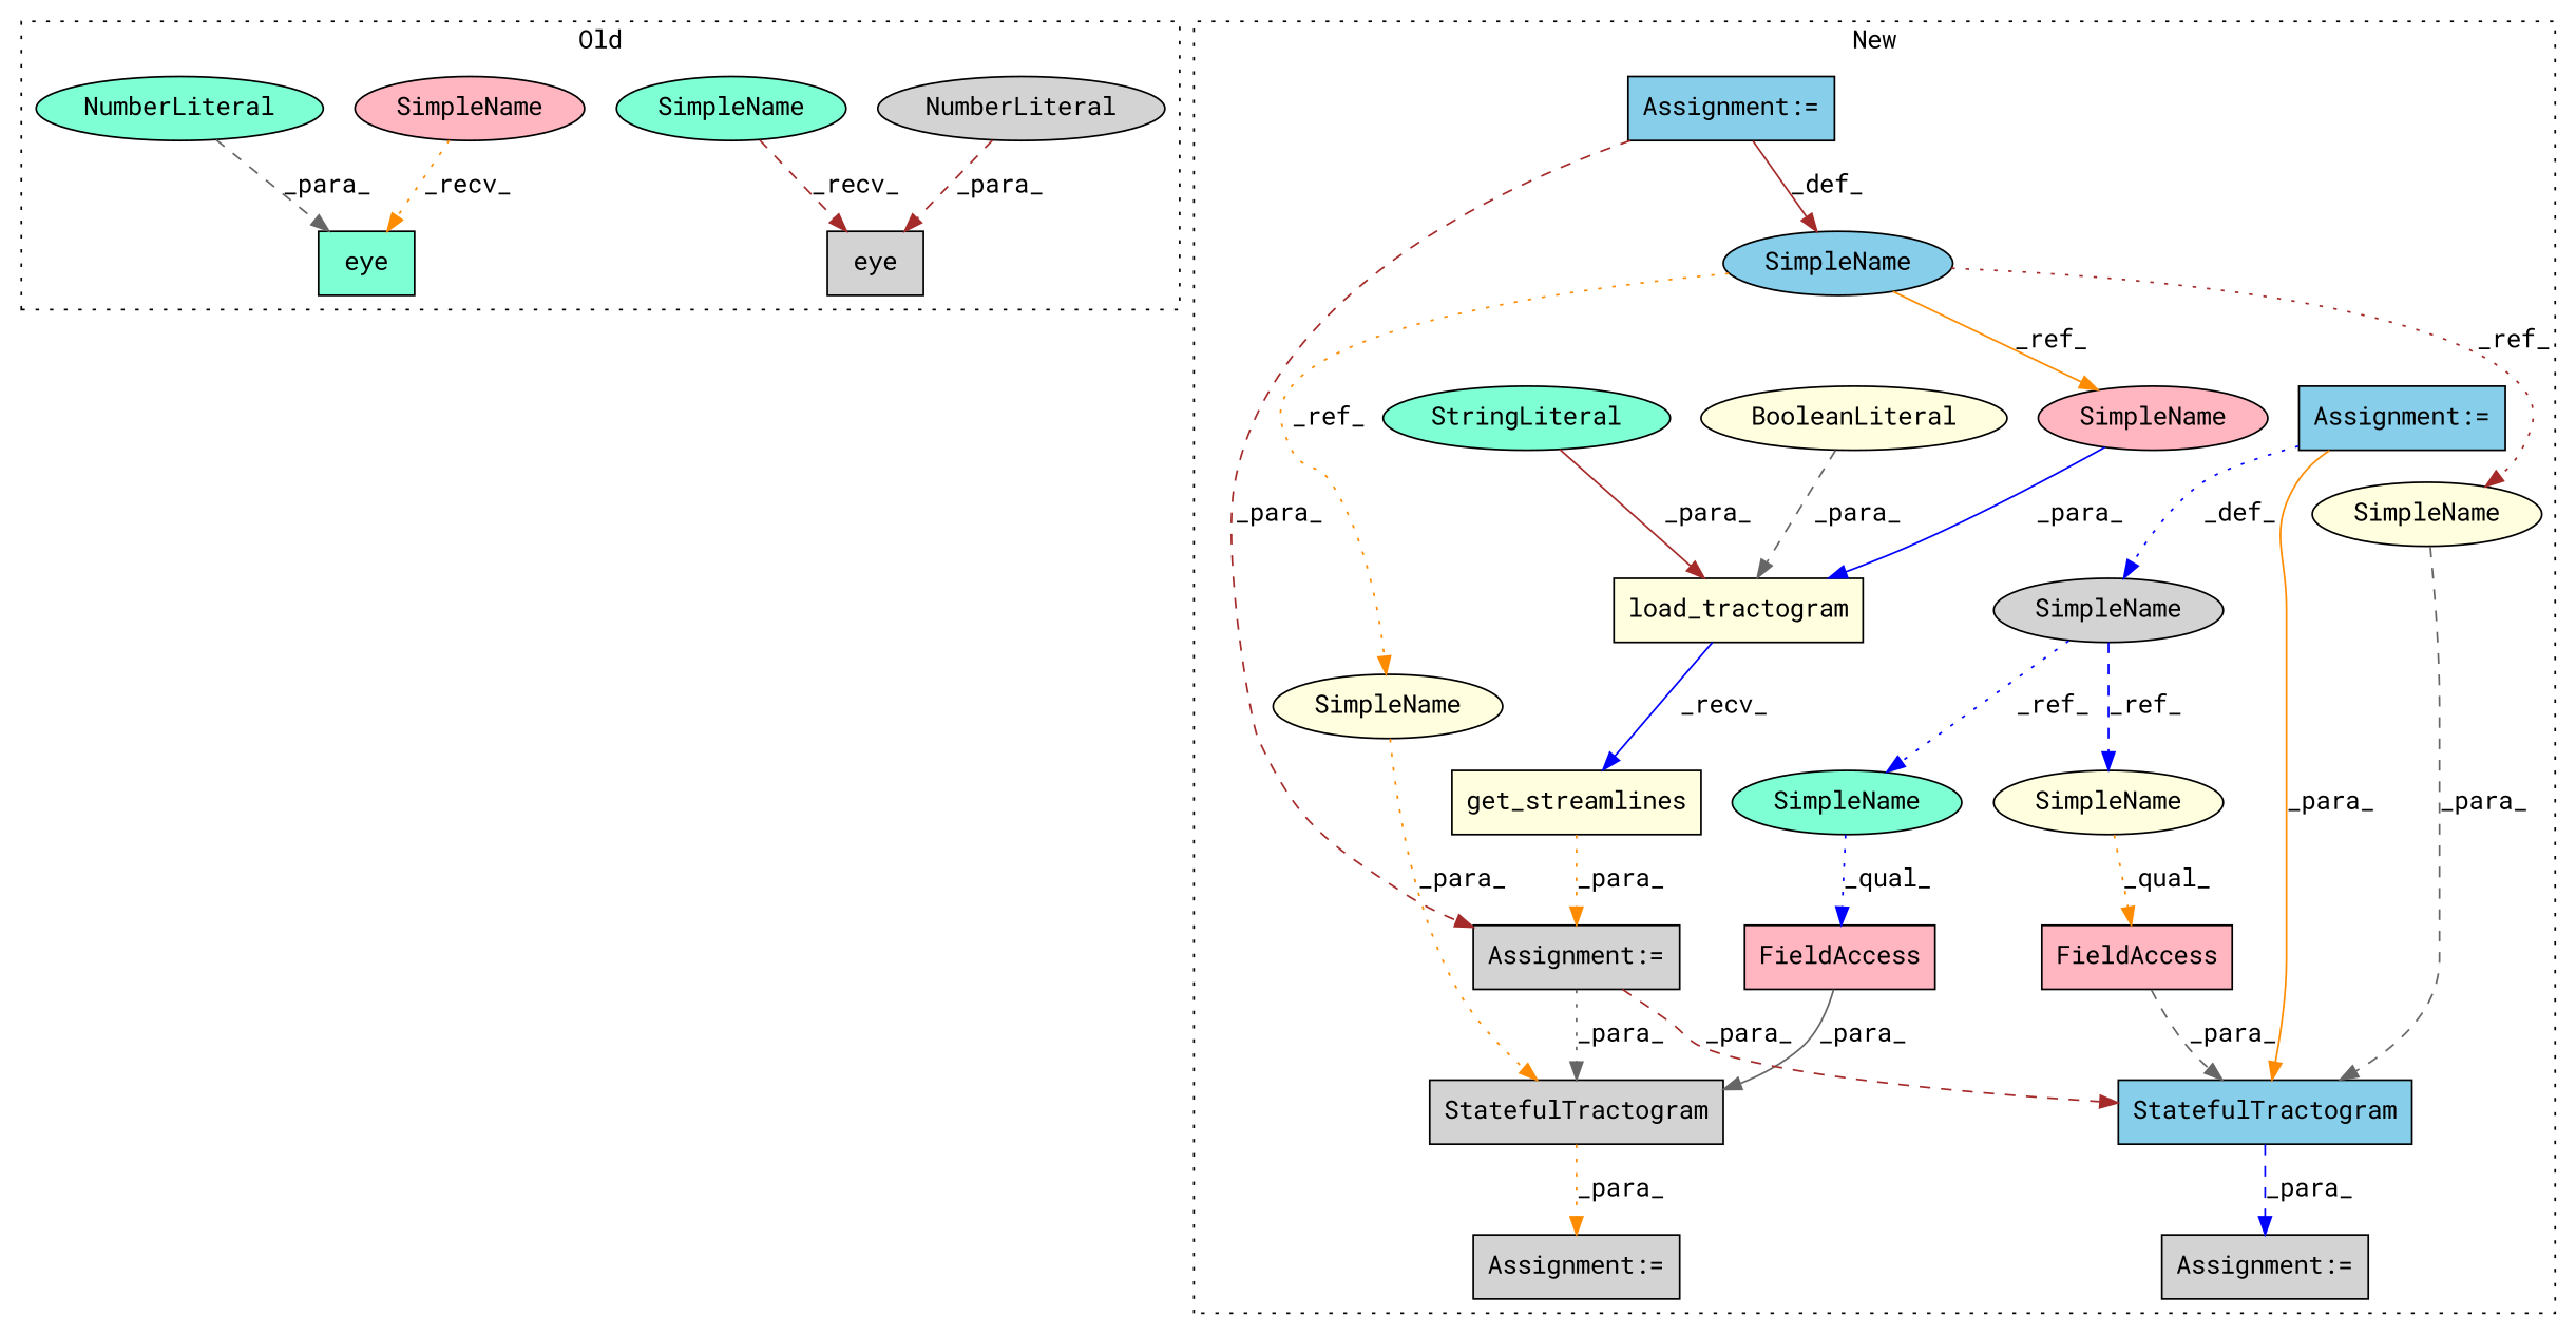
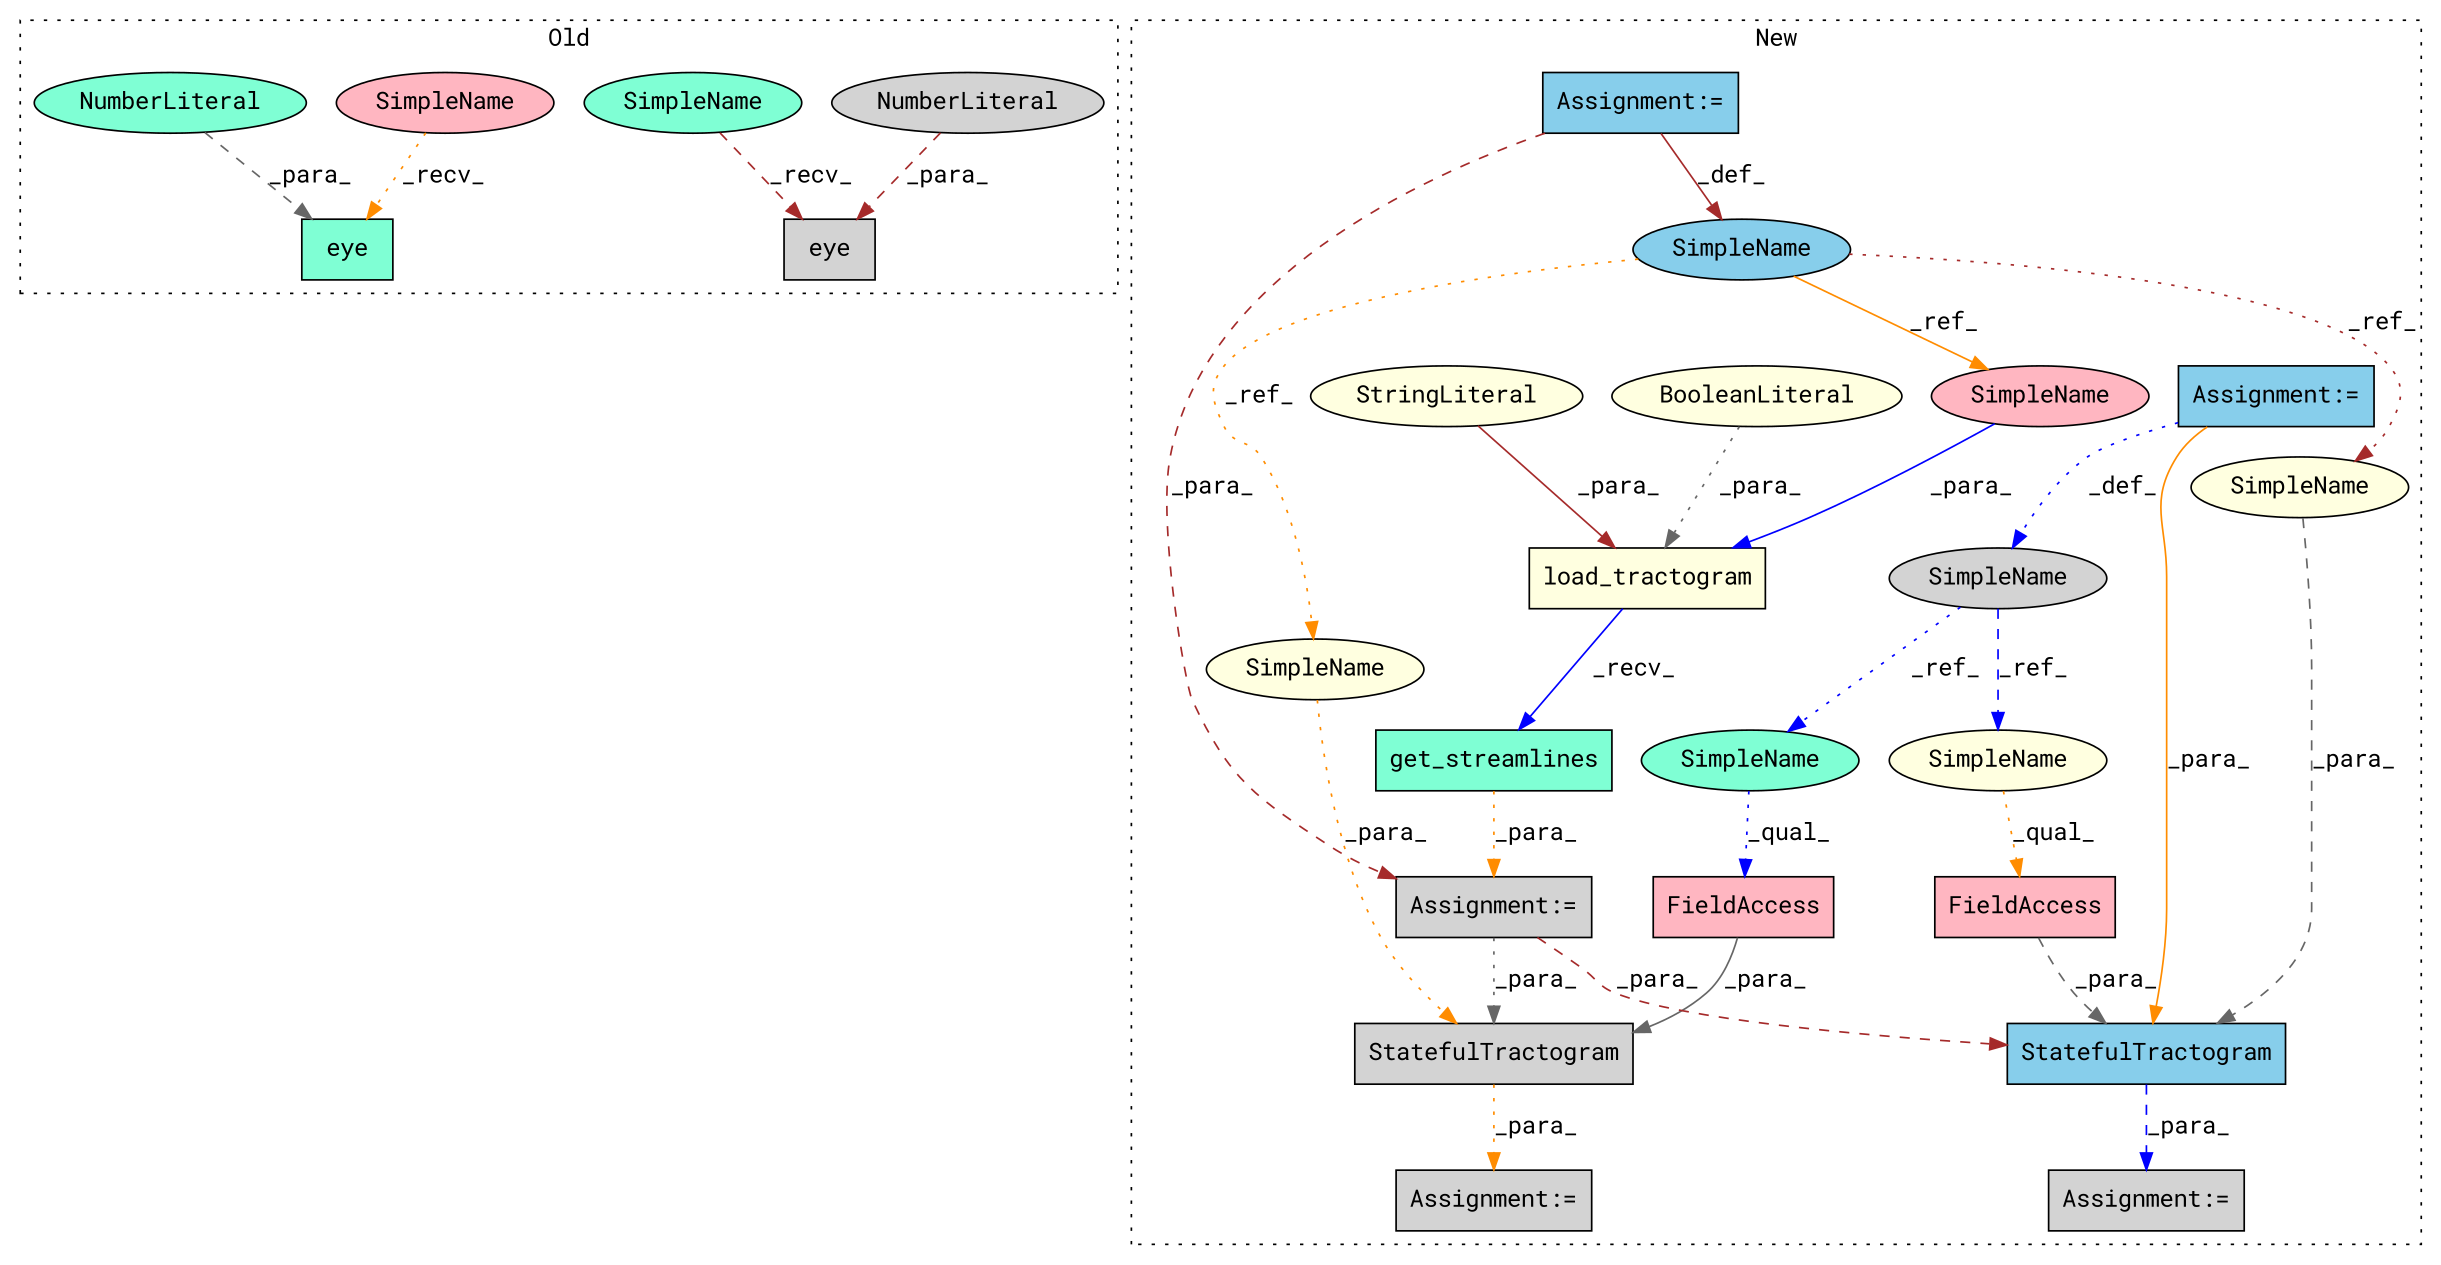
  digraph {
    fontname="Roboto Mono"
    node [a=42 fillcolor=lightgrey fontname="Roboto Mono" l=5 s=4411 shape=box style=filled]
    edge [color=darkorange fontname="Roboto Mono" style=dotted]
    n1 [a=32 l="4,1" label=eye s="4691,4696"]
    n2 [a=34 l=1 label=NumberLiteral s=4695 shape=ellipse]
    n3 [a=32 fillcolor=aquamarine l="4,1" label=eye s="4819,4824"]
    n4 [a=34 fillcolor=aquamarine l=1 label=NumberLiteral s=4823 shape=ellipse]
    n5 [fillcolor=aquamarine label=SimpleName s=4685 shape=ellipse]
    n6 [fillcolor=lightpink label=SimpleName s=4813 shape=ellipse]
-   n7 [a=32 fillcolor=lightyellow l=17 label=get_streamlines s=4210]
+   n7 [a=32 fillcolor=aquamarine l=17 label=get_streamlines s=4210]
    n8 [a=32 fillcolor=lightyellow l="16,1" label=load_tractogram s="4170,4208"]
    n9 [a=9 fillcolor=lightyellow label=BooleanLiteral s=4203 shape=ellipse]
    n10 [a=7 l=1 label="Assignment:=" s=4379]
-   n11 [a=45 fillcolor=aquamarine l=6 label=StringLiteral s=4196 shape=ellipse]
+   n11 [a=45 fillcolor=lightyellow l=6 label=StringLiteral s=4196 shape=ellipse]
    n12 [fillcolor=skyblue l=9 label=SimpleName s=4125 shape=ellipse]
    n13 [a=32 l="19,1" label=StatefulTractogram s="4380,4422"]
    n14 [a=22 fillcolor=lightpink l=11 label=FieldAccess]
    n15 [label=SimpleName s=3726 shape=ellipse]
    n16 [a=22 fillcolor=lightpink l=11 label=FieldAccess s=5101]
    n17 [a=32 fillcolor=skyblue l="19,1" label=StatefulTractogram s="5070,5112"]
    n18 [a=7 l=1 label="Assignment:=" s=4169]
    n19 [a=7 fillcolor=skyblue l=1 label="Assignment:=" s=4134]
    n20 [a=7 fillcolor=skyblue label="Assignment:=" s=3726]
    n21 [a=7 l=1 label="Assignment:=" s=5069]
    n22 [fillcolor=lightyellow l=9 label=SimpleName s=5091 shape=ellipse]
    n23 [fillcolor=lightpink l=9 label=SimpleName s=4186 shape=ellipse]
    n24 [fillcolor=lightyellow l=9 label=SimpleName s=4401 shape=ellipse]
    n25 [fillcolor=aquamarine label=SimpleName shape=ellipse]
    n26 [fillcolor=lightyellow label=SimpleName s=5101 shape=ellipse]
    subgraph cluster_1 {
      label=Old
      style=dotted
      n1
      n2
      n3
      n4
      n5
      n6
    }
    subgraph cluster_2 {
      label=New
      style=dotted
      n7
      n8
      n9
      n10
      n11
      n12
      n13
      n14
      n15
      n16
      n17
      n18
      n19
      n20
      n21
      n22
      n23
      n24
      n25
      n26
    }
    n2 -> n1 [color=brown label=_para_ style=dashed]
    n4 -> n3 [color=gray40 label=_para_ style=dashed]
    n5 -> n1 [color=brown label=_recv_ style=dashed]
    n6 -> n3 [label=_recv_]
    n7 -> n18 [label=_para_]
    n8 -> n7 [color=blue label=_recv_ style=solid]
-   n9 -> n8 [color=gray40 label=_para_ style=dashed]
+   n9 -> n8 [color=gray40 label=_para_]
    n11 -> n8 [color=brown label=_para_ style=solid]
    n12 -> n22 [color=brown label=_ref_]
    n12 -> n23 [label=_ref_ style=solid]
    n12 -> n24 [label=_ref_]
    n13 -> n10 [label=_para_]
    n14 -> n13 [color=gray40 label=_para_ style=solid]
    n15 -> n25 [color=blue label=_ref_]
    n15 -> n26 [color=blue label=_ref_ style=dashed]
    n16 -> n17 [color=gray40 label=_para_ style=dashed]
    n17 -> n21 [color=blue label=_para_ style=dashed]
    n18 -> n13 [color=gray40 label=_para_]
    n18 -> n17 [color=brown label=_para_ style=dashed]
    n19 -> n12 [color=brown label=_def_ style=solid]
    n19 -> n18 [color=brown label=_para_ style=dashed]
    n20 -> n15 [color=blue label=_def_]
    n20 -> n17 [label=_para_ style=solid]
    n22 -> n17 [color=gray40 label=_para_ style=dashed]
    n23 -> n8 [color=blue label=_para_ style=solid]
    n24 -> n13 [label=_para_]
    n25 -> n14 [color=blue label=_qual_]
    n26 -> n16 [label=_qual_]
  }
